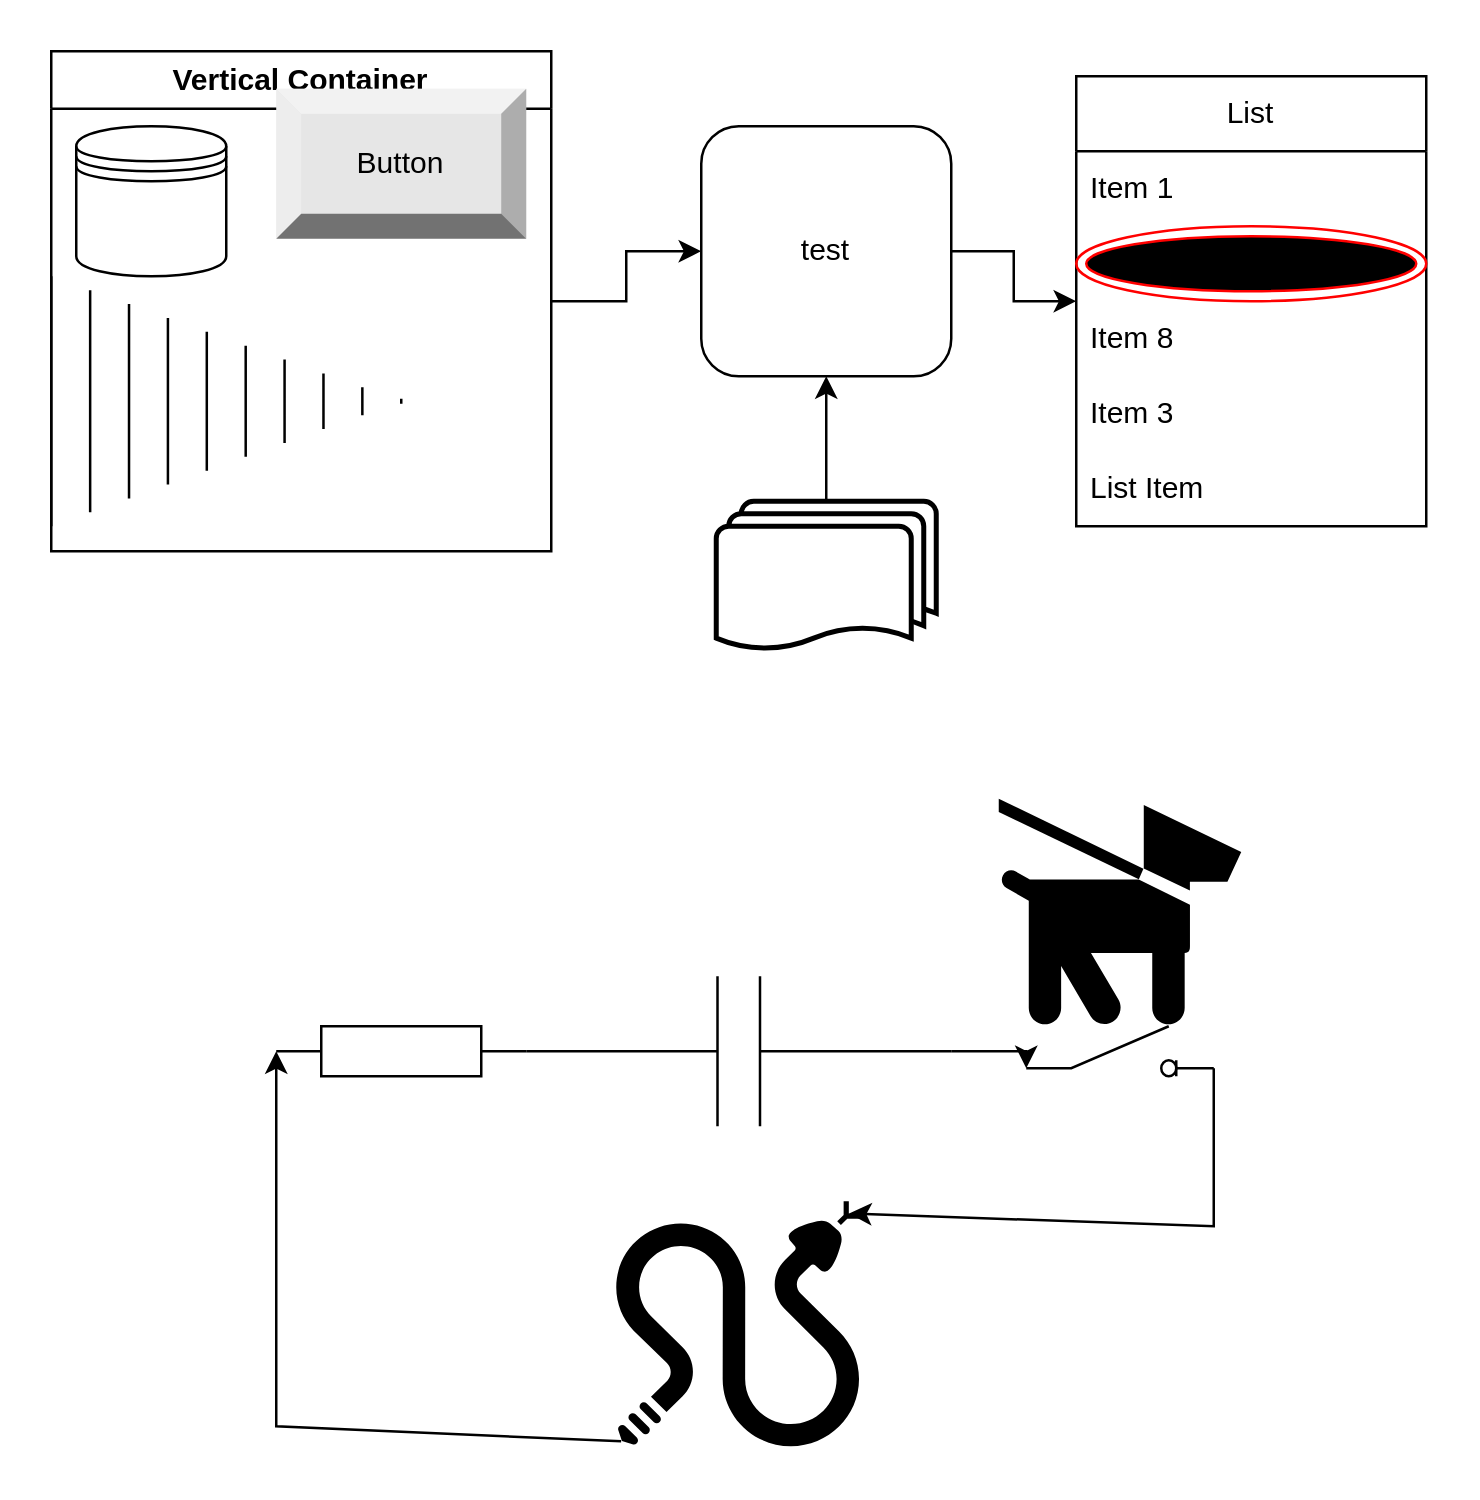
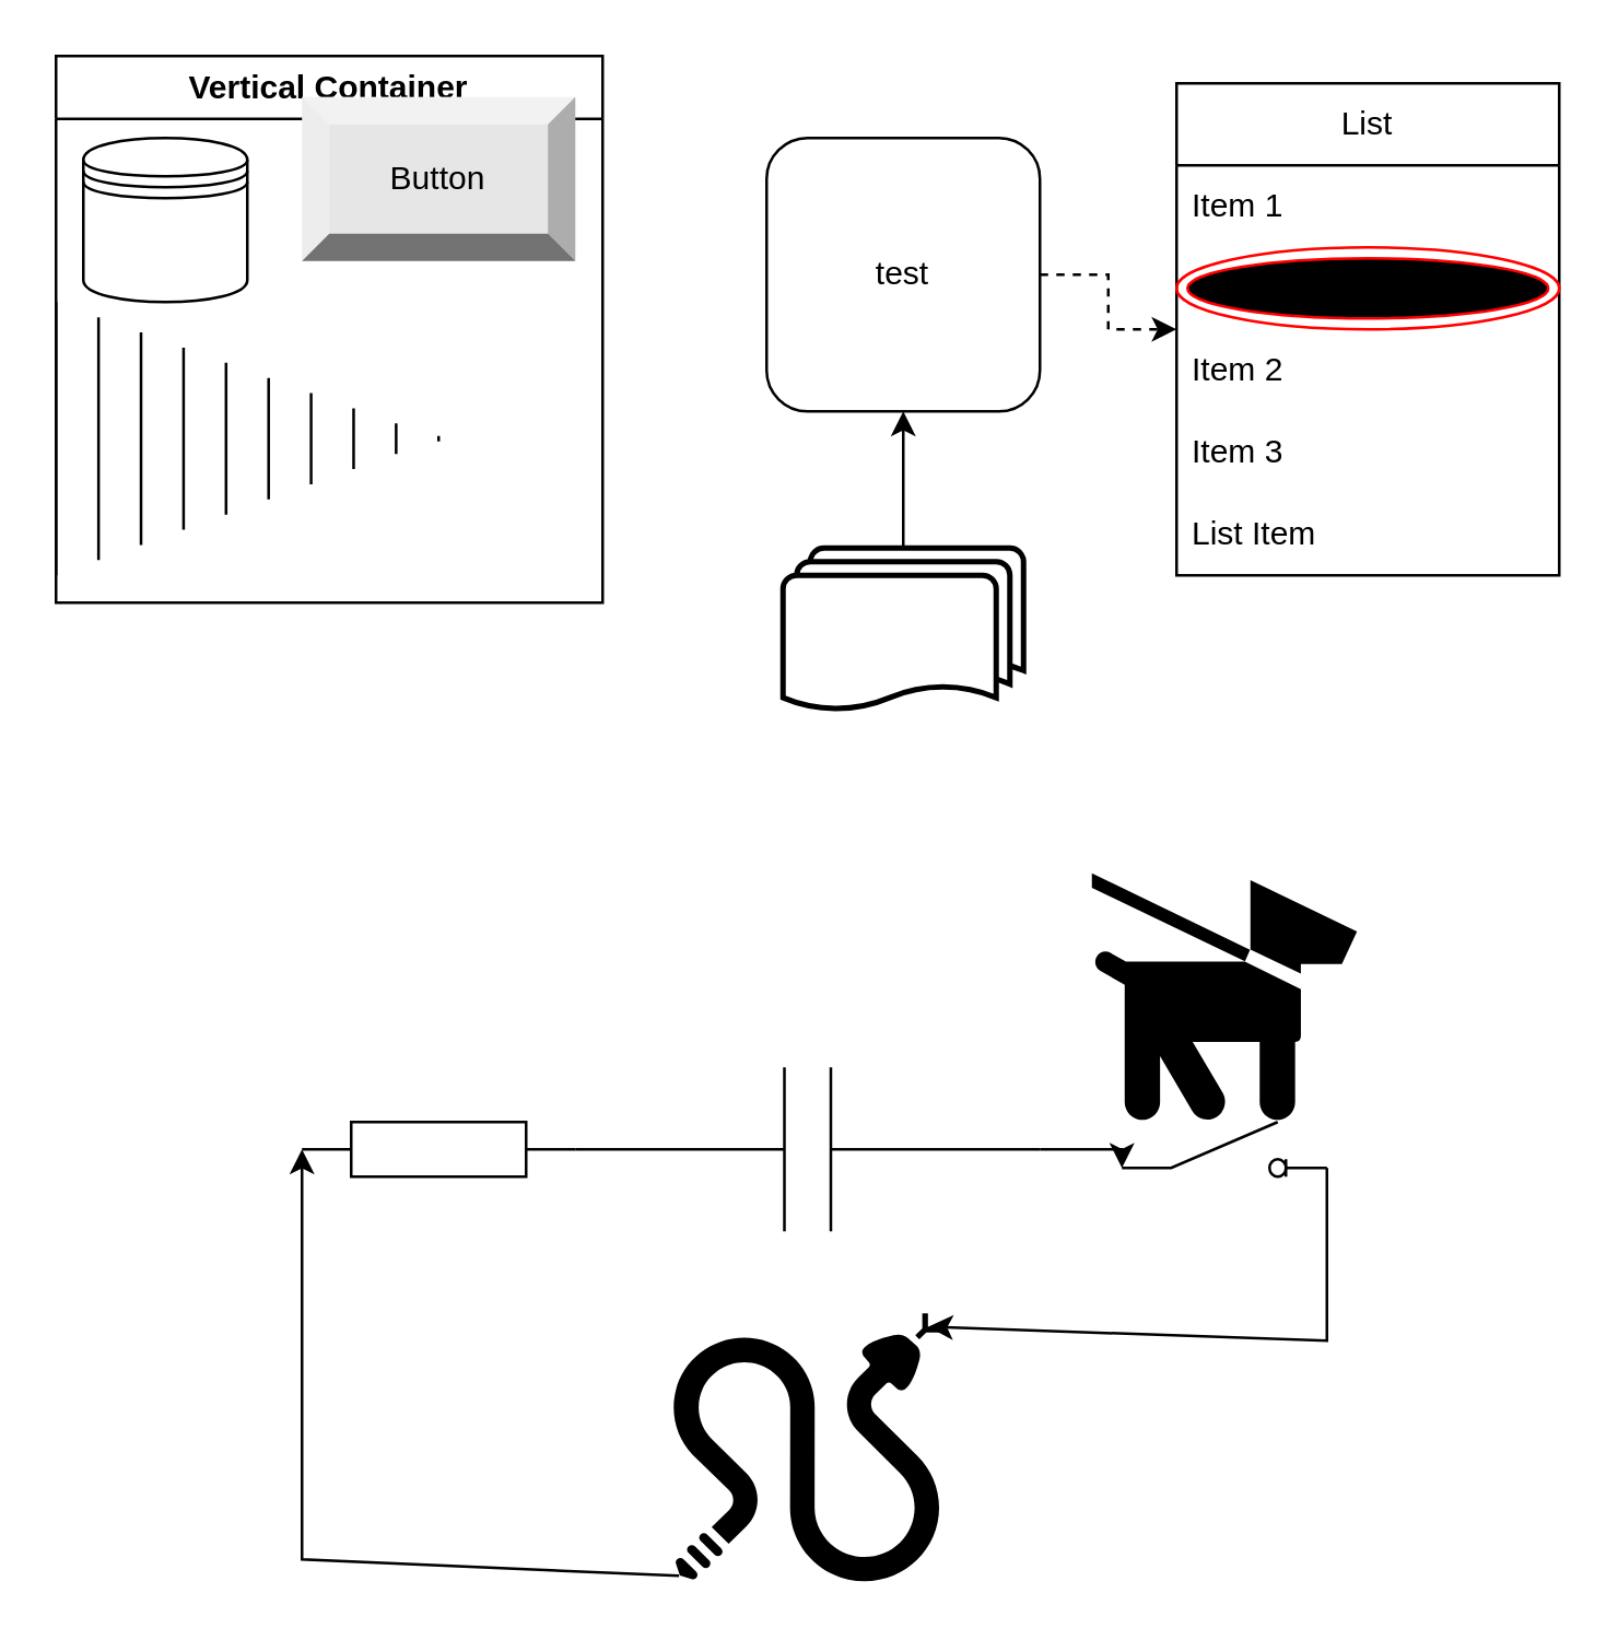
  <mxCell id="0" />
  <mxCell id="1" parent="0" />
- <mxCell id="2" style="edgeStyle=orthogonalEdgeStyle;rounded=0;orthogonalLoop=1;jettySize=auto;html=1;exitX=1;exitY=0.5;exitDx=0;exitDy=0;entryX=0;entryY=0.5;entryDx=0;entryDy=0;" edge="1" parent="1" source="3" target="4"><mxGeometry relative="1" as="geometry" /></mxCell>
+ <mxCell id="2" style="edgeStyle=orthogonalEdgeStyle;rounded=0;orthogonalLoop=1;jettySize=auto;html=1;exitX=1;exitY=0.5;exitDx=0;exitDy=0;entryX=0;entryY=0.5;entryDx=0;entryDy=0;dashed=1;" edge="1" parent="1" source="3" target="4"><mxGeometry relative="1" as="geometry" /></mxCell>
  <mxCell id="3" value="test" style="rounded=1;whiteSpace=wrap;html=1;" vertex="1" parent="1"><mxGeometry x="280" y="50" width="100" height="100" as="geometry" /></mxCell>
  <mxCell id="4" value="List" style="swimlane;fontStyle=0;childLayout=stackLayout;horizontal=1;startSize=30;horizontalStack=0;resizeParent=1;resizeParentMax=0;resizeLast=0;collapsible=1;marginBottom=0;whiteSpace=wrap;html=1;" vertex="1" parent="1"><mxGeometry x="430" y="30" width="140" height="180" as="geometry"><mxRectangle x="450" y="610" width="60" height="30" as="alternateBounds" /></mxGeometry></mxCell>
  <mxCell id="5" value="Item 1" style="text;strokeColor=none;fillColor=none;align=left;verticalAlign=middle;spacingLeft=4;spacingRight=4;overflow=hidden;points=[[0,0.5],[1,0.5]];portConstraint=eastwest;rotatable=0;whiteSpace=wrap;html=1;" vertex="1" parent="4"><mxGeometry y="30" width="140" height="30" as="geometry" /></mxCell>
  <mxCell id="6" value="" style="ellipse;html=1;shape=endState;fillColor=#000000;strokeColor=#ff0000;" vertex="1" parent="4"><mxGeometry y="60" width="140" height="30" as="geometry" /></mxCell>
- <mxCell id="7" value="Item 8" style="text;strokeColor=none;fillColor=none;align=left;verticalAlign=middle;spacingLeft=4;spacingRight=4;overflow=hidden;points=[[0,0.5],[1,0.5]];portConstraint=eastwest;rotatable=0;whiteSpace=wrap;html=1;" vertex="1" parent="4"><mxGeometry y="90" width="140" height="30" as="geometry" /></mxCell>
+ <mxCell id="7" value="Item 2" style="text;strokeColor=none;fillColor=none;align=left;verticalAlign=middle;spacingLeft=4;spacingRight=4;overflow=hidden;points=[[0,0.5],[1,0.5]];portConstraint=eastwest;rotatable=0;whiteSpace=wrap;html=1;" vertex="1" parent="4"><mxGeometry y="90" width="140" height="30" as="geometry" /></mxCell>
  <mxCell id="8" value="Item 3" style="text;strokeColor=none;fillColor=none;align=left;verticalAlign=middle;spacingLeft=4;spacingRight=4;overflow=hidden;points=[[0,0.5],[1,0.5]];portConstraint=eastwest;rotatable=0;whiteSpace=wrap;html=1;" vertex="1" parent="4"><mxGeometry y="120" width="140" height="30" as="geometry" /></mxCell>
  <mxCell id="9" value="List Item" style="text;strokeColor=none;fillColor=none;align=left;verticalAlign=middle;spacingLeft=4;spacingRight=4;overflow=hidden;points=[[0,0.5],[1,0.5]];portConstraint=eastwest;rotatable=0;whiteSpace=wrap;html=1;" vertex="1" parent="4"><mxGeometry y="150" width="140" height="30" as="geometry" /></mxCell>
- <mxCell id="10" style="edgeStyle=orthogonalEdgeStyle;rounded=0;orthogonalLoop=1;jettySize=auto;html=1;exitX=1;exitY=0.5;exitDx=0;exitDy=0;entryX=0;entryY=0.5;entryDx=0;entryDy=0;" edge="1" parent="1" source="11" target="3"><mxGeometry relative="1" as="geometry" /></mxCell>
  <mxCell id="11" value="Vertical Container" style="swimlane;whiteSpace=wrap;html=1;" vertex="1" parent="1"><mxGeometry x="20" y="20" width="200" height="200" as="geometry" /></mxCell>
  <mxCell id="12" value="" style="shape=datastore;whiteSpace=wrap;html=1;" vertex="1" parent="11"><mxGeometry x="10" y="30" width="60" height="60" as="geometry" /></mxCell>
  <mxCell id="13" value="Button" style="labelPosition=center;verticalLabelPosition=middle;align=center;html=1;shape=mxgraph.basic.shaded_button;dx=10;fillColor=#E6E6E6;strokeColor=none;whiteSpace=wrap;" vertex="1" parent="11"><mxGeometry x="90" y="15" width="100" height="60" as="geometry" /></mxCell>
  <mxCell id="14" value="" style="shape=mxgraph.arrows2.wedgeArrowDashed2;html=1;bendable=0;startWidth=50;stepSize=15;rounded=0;" edge="1" parent="11"><mxGeometry width="100" height="100" relative="1" as="geometry"><mxPoint y="140" as="sourcePoint" /><mxPoint x="140" y="140" as="targetPoint" /></mxGeometry></mxCell>
  <mxCell id="15" style="edgeStyle=orthogonalEdgeStyle;rounded=0;orthogonalLoop=1;jettySize=auto;html=1;entryX=0.5;entryY=1;entryDx=0;entryDy=0;" edge="1" parent="1" source="16" target="3"><mxGeometry relative="1" as="geometry" /></mxCell>
  <mxCell id="16" value="" style="strokeWidth=2;html=1;shape=mxgraph.flowchart.multi-document;whiteSpace=wrap;" vertex="1" parent="1"><mxGeometry x="286" y="200" width="88" height="60" as="geometry" /></mxCell>
  <mxCell id="17" value="" style="pointerEvents=1;verticalLabelPosition=bottom;shadow=0;dashed=0;align=center;html=1;verticalAlign=top;shape=mxgraph.electrical.resistors.resistor_1;" vertex="1" parent="1"><mxGeometry x="110" y="410" width="100" height="20" as="geometry" /></mxCell>
  <mxCell id="18" style="edgeStyle=orthogonalEdgeStyle;rounded=0;orthogonalLoop=1;jettySize=auto;html=1;exitX=1;exitY=0.5;exitDx=0;exitDy=0;exitPerimeter=0;entryX=0;entryY=0.84;entryDx=0;entryDy=0;" edge="1" parent="1" source="19" target="20"><mxGeometry relative="1" as="geometry" /></mxCell>
  <mxCell id="19" value="" style="pointerEvents=1;verticalLabelPosition=bottom;shadow=0;dashed=0;align=center;html=1;verticalAlign=top;shape=mxgraph.electrical.capacitors.capacitor_1;" vertex="1" parent="1"><mxGeometry x="210" y="390" width="170" height="60" as="geometry" /></mxCell>
  <mxCell id="20" value="" style="html=1;shape=mxgraph.electrical.electro-mechanical.switchDisconnector;aspect=fixed;elSwitchState=off;" vertex="1" parent="1"><mxGeometry x="410" y="410" width="75" height="20" as="geometry" /></mxCell>
  <mxCell id="21" value="" style="shape=mxgraph.signs.animals.snake;html=1;pointerEvents=1;fillColor=#000000;strokeColor=none;verticalLabelPosition=bottom;verticalAlign=top;align=center;sketch=0;" vertex="1" parent="1"><mxGeometry x="246" y="480" width="98" height="98" as="geometry" /></mxCell>
  <mxCell id="22" style="edgeStyle=none;rounded=0;orthogonalLoop=1;jettySize=auto;html=1;exitX=0.02;exitY=0.98;exitDx=0;exitDy=0;exitPerimeter=0;entryX=0;entryY=0.5;entryDx=0;entryDy=0;entryPerimeter=0;" edge="1" parent="1" source="21" target="17"><mxGeometry relative="1" as="geometry"><Array as="points"><mxPoint x="110" y="570" /></Array></mxGeometry></mxCell>
  <mxCell id="23" style="edgeStyle=none;rounded=0;orthogonalLoop=1;jettySize=auto;html=1;exitX=1;exitY=0.84;exitDx=0;exitDy=0;entryX=0.95;entryY=0.05;entryDx=0;entryDy=0;entryPerimeter=0;" edge="1" parent="1" source="20" target="21"><mxGeometry relative="1" as="geometry"><Array as="points"><mxPoint x="485" y="490" /></Array></mxGeometry></mxCell>
  <mxCell id="24" value="" style="shape=mxgraph.signs.animals.dog_on_leash;html=1;pointerEvents=1;fillColor=#000000;strokeColor=none;verticalLabelPosition=bottom;verticalAlign=top;align=center;sketch=0;" vertex="1" parent="1"><mxGeometry x="399" y="319" width="97" height="91" as="geometry" /></mxCell>
